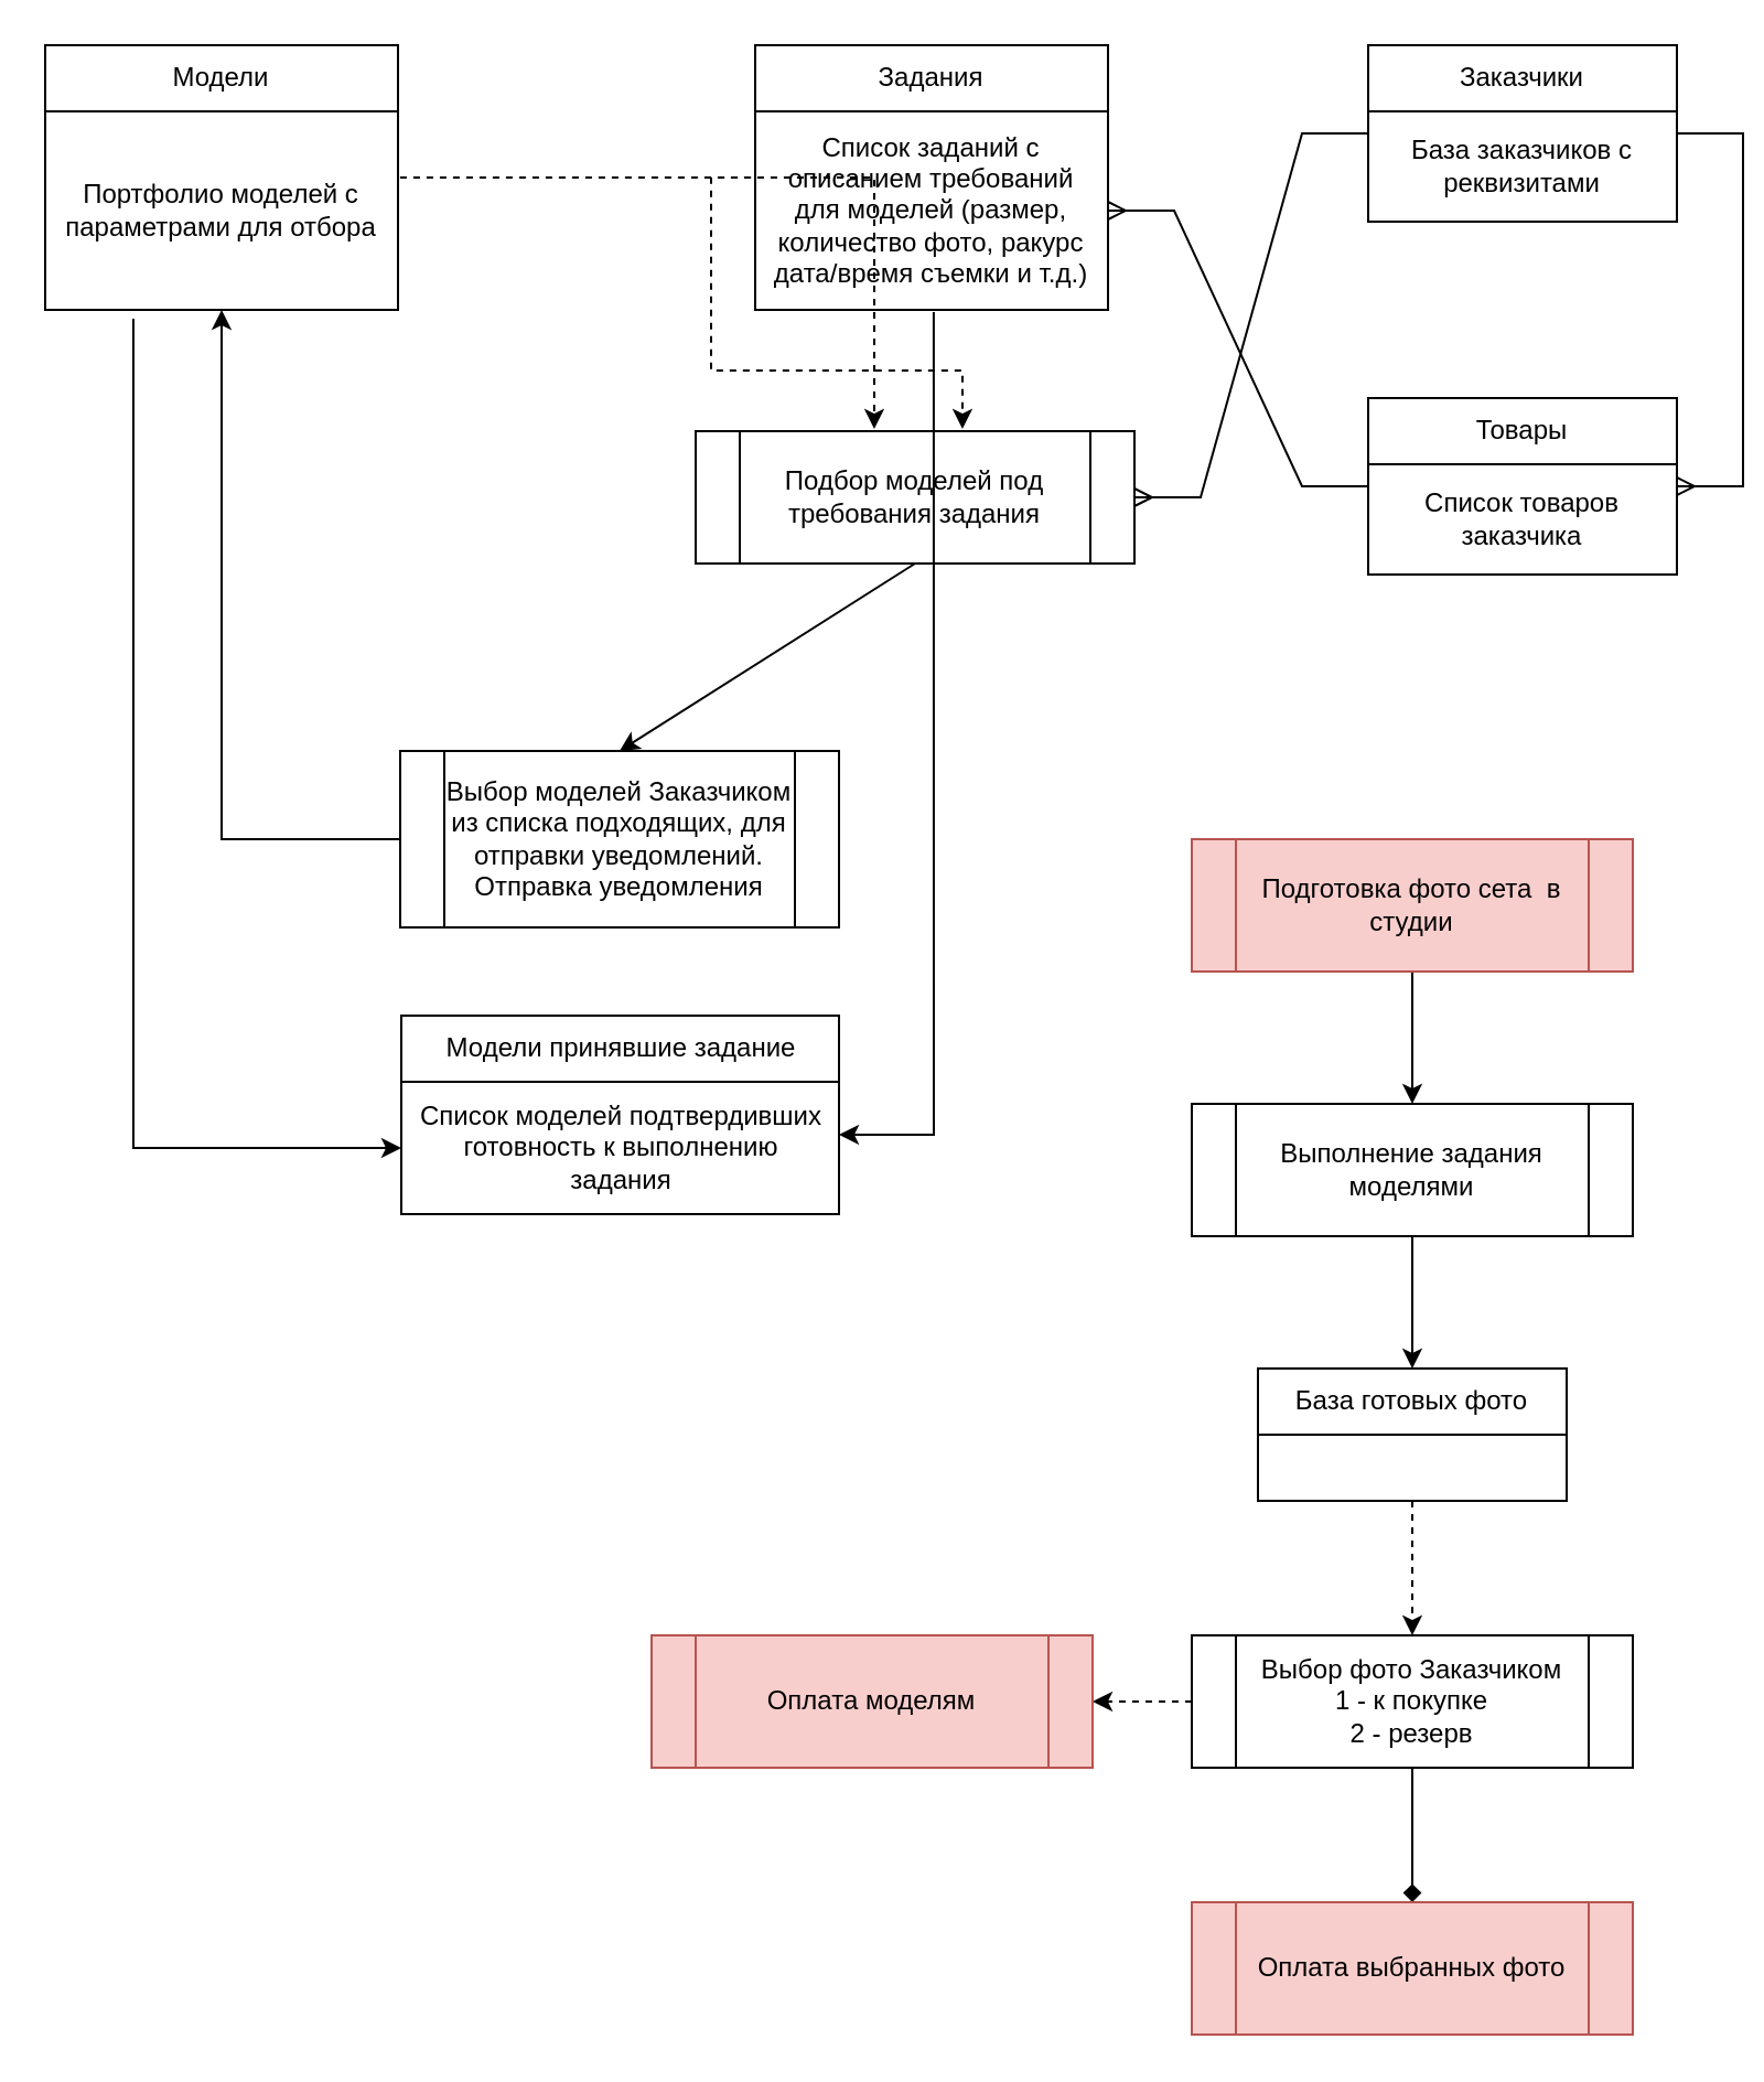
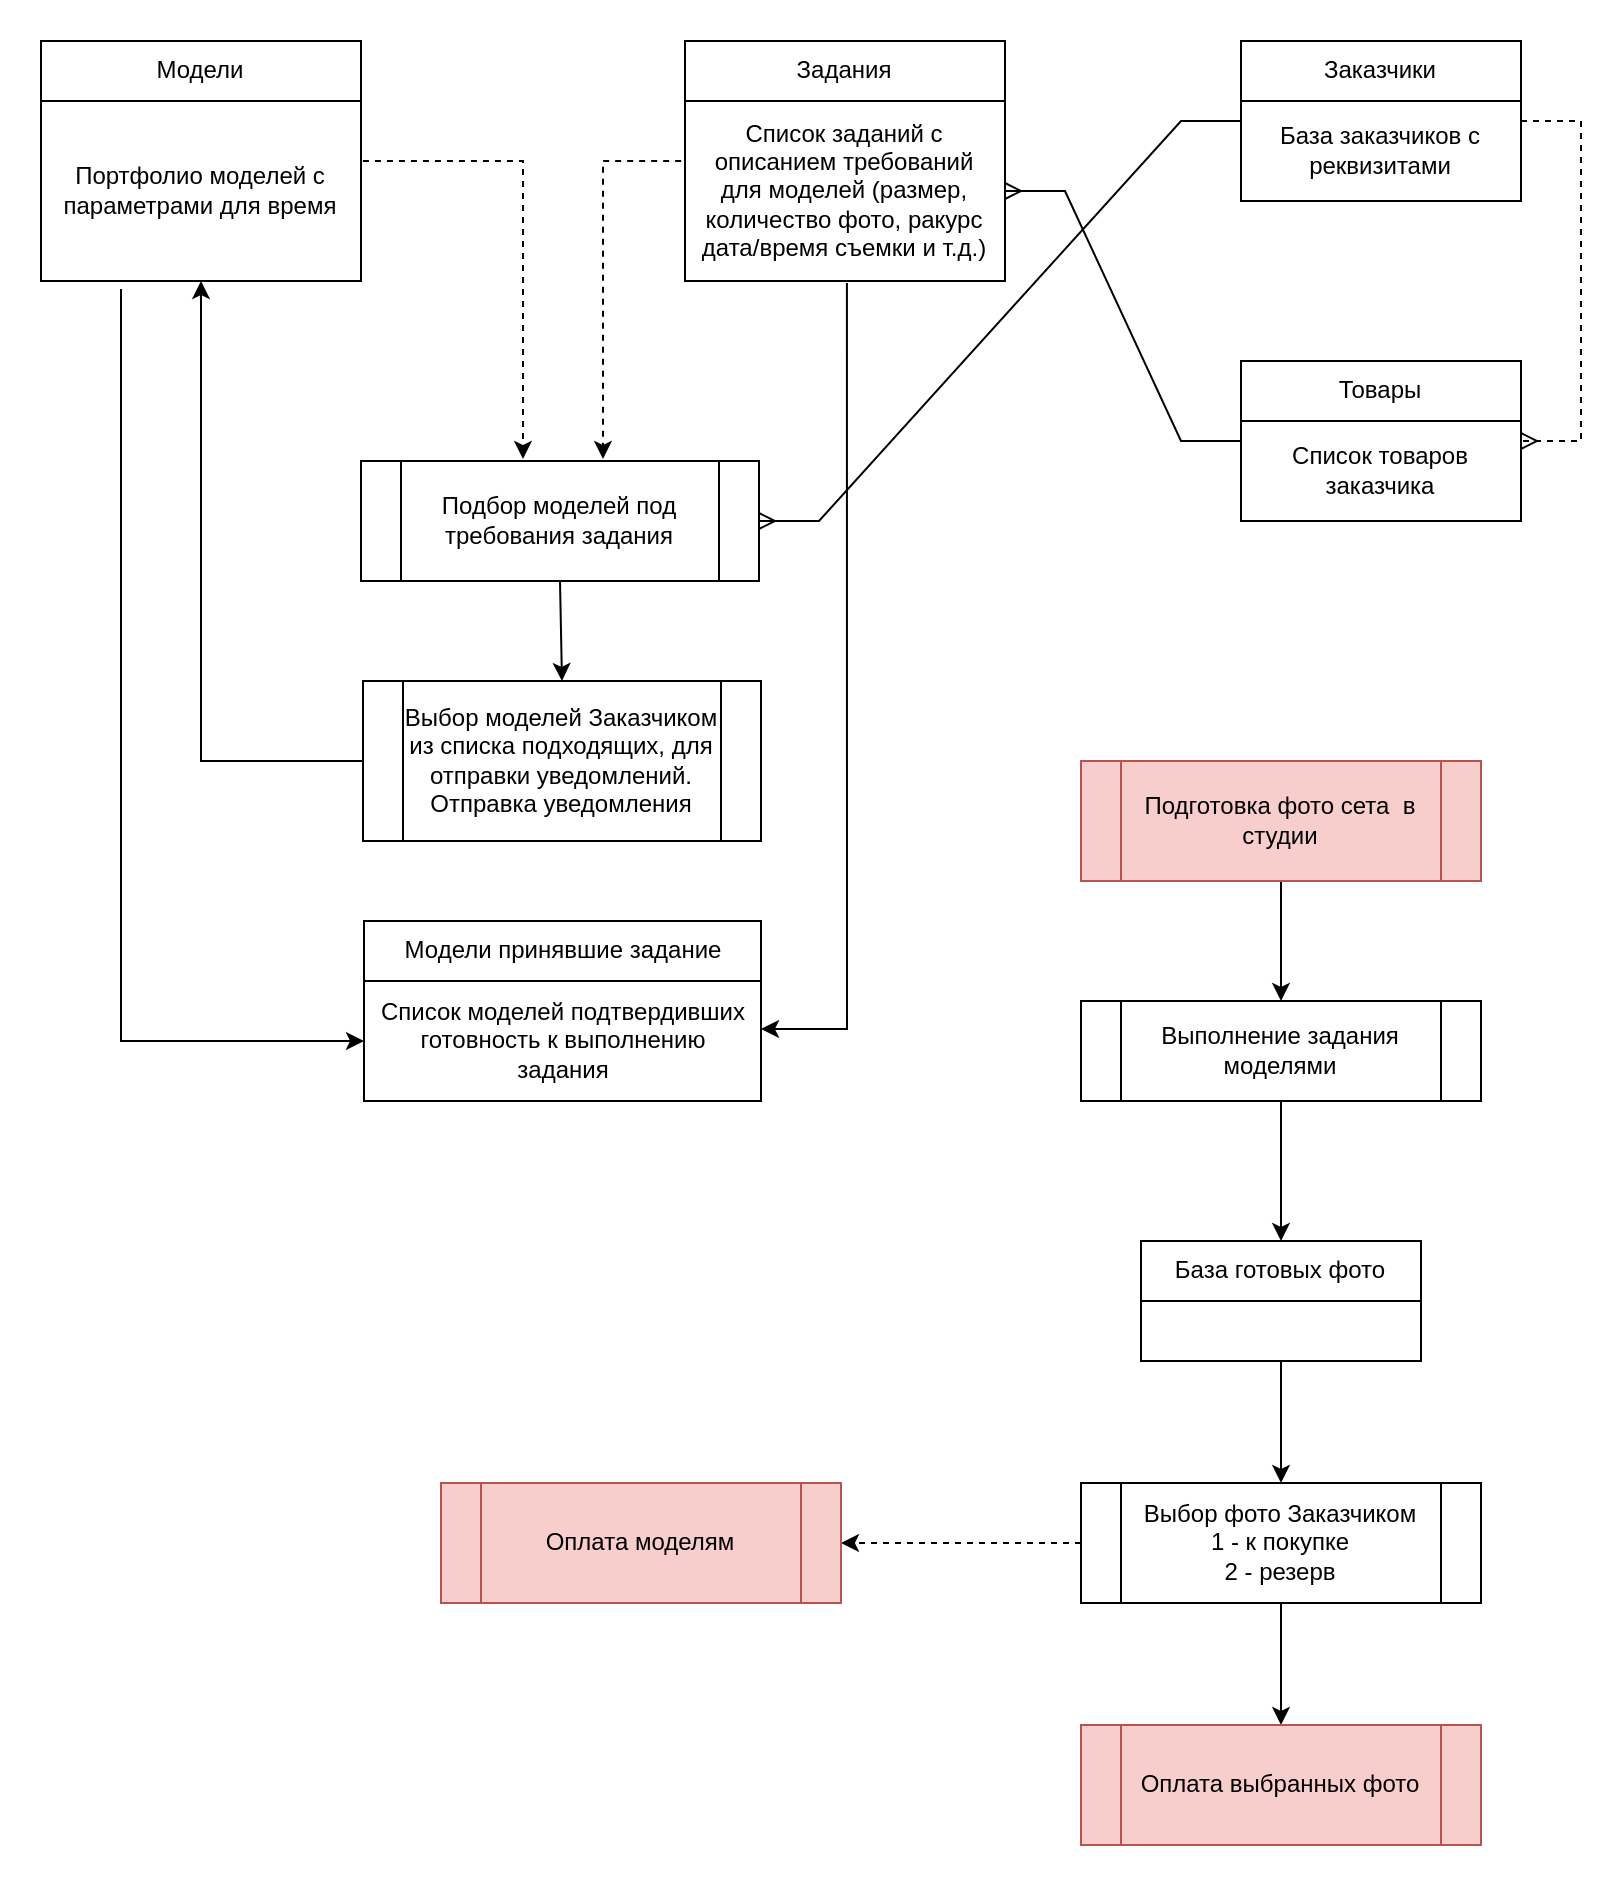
  <mxCell id="0" />
  <mxCell id="1" parent="0" />
  <mxCell id="2" value="Модели" style="swimlane;fontStyle=0;childLayout=stackLayout;horizontal=1;startSize=30;horizontalStack=0;resizeParent=1;resizeParentMax=0;resizeLast=0;collapsible=1;marginBottom=0;whiteSpace=wrap;html=1;" vertex="1" parent="1"><mxGeometry x="20" y="20" width="160" height="120" as="geometry" /></mxCell>
- <mxCell id="3" value="Портфолио моделей с параметрами для отбора" style="text;strokeColor=none;fillColor=none;align=center;verticalAlign=middle;spacingLeft=4;spacingRight=4;overflow=hidden;points=[[0,0.5],[1,0.5]];portConstraint=eastwest;rotatable=0;whiteSpace=wrap;html=1;" vertex="1" parent="2"><mxGeometry y="30" width="160" height="90" as="geometry" /></mxCell>
+ <mxCell id="3" value="Портфолио моделей с параметрами для время" style="text;strokeColor=none;fillColor=none;align=center;verticalAlign=middle;spacingLeft=4;spacingRight=4;overflow=hidden;points=[[0,0.5],[1,0.5]];portConstraint=eastwest;rotatable=0;whiteSpace=wrap;html=1;" vertex="1" parent="2"><mxGeometry y="30" width="160" height="90" as="geometry" /></mxCell>
  <mxCell id="4" value="Заказчики" style="swimlane;fontStyle=0;childLayout=stackLayout;horizontal=1;startSize=30;horizontalStack=0;resizeParent=1;resizeParentMax=0;resizeLast=0;collapsible=1;marginBottom=0;whiteSpace=wrap;html=1;" vertex="1" parent="1"><mxGeometry x="620" y="20" width="140" height="80" as="geometry" /></mxCell>
  <mxCell id="5" value="База заказчиков с реквизитами" style="text;strokeColor=none;fillColor=none;align=center;verticalAlign=middle;spacingLeft=4;spacingRight=4;overflow=hidden;points=[[0,0.5],[1,0.5]];portConstraint=eastwest;rotatable=0;whiteSpace=wrap;html=1;" vertex="1" parent="4"><mxGeometry y="30" width="140" height="50" as="geometry" /></mxCell>
  <mxCell id="6" value="Товары" style="swimlane;fontStyle=0;childLayout=stackLayout;horizontal=1;startSize=30;horizontalStack=0;resizeParent=1;resizeParentMax=0;resizeLast=0;collapsible=1;marginBottom=0;whiteSpace=wrap;html=1;" vertex="1" parent="1"><mxGeometry x="620" y="180" width="140" height="80" as="geometry" /></mxCell>
  <mxCell id="7" value="Список товаров заказчика" style="text;strokeColor=none;fillColor=none;align=center;verticalAlign=middle;spacingLeft=4;spacingRight=4;overflow=hidden;points=[[0,0.5],[1,0.5]];portConstraint=eastwest;rotatable=0;whiteSpace=wrap;html=1;" vertex="1" parent="6"><mxGeometry y="30" width="140" height="50" as="geometry" /></mxCell>
- <mxCell id="8" value="" style="edgeStyle=entityRelationEdgeStyle;fontSize=12;html=1;endArrow=ERmany;rounded=0;" edge="1" parent="1" source="4" target="6"><mxGeometry width="100" height="100" relative="1" as="geometry"><mxPoint x="340" y="310" as="sourcePoint" /><mxPoint x="440" y="210" as="targetPoint" /></mxGeometry></mxCell>
+ <mxCell id="8" value="" style="edgeStyle=entityRelationEdgeStyle;fontSize=12;html=1;endArrow=ERmany;rounded=0;dashed=1;" edge="1" parent="1" source="4" target="6"><mxGeometry width="100" height="100" relative="1" as="geometry"><mxPoint x="340" y="310" as="sourcePoint" /><mxPoint x="440" y="210" as="targetPoint" /></mxGeometry></mxCell>
  <mxCell id="9" value="Задания" style="swimlane;fontStyle=0;childLayout=stackLayout;horizontal=1;startSize=30;horizontalStack=0;resizeParent=1;resizeParentMax=0;resizeLast=0;collapsible=1;marginBottom=0;whiteSpace=wrap;html=1;" vertex="1" parent="1"><mxGeometry x="342" y="20" width="160" height="120" as="geometry" /></mxCell>
  <mxCell id="10" value="Список заданий с описанием требований для моделей (размер, количество фото, ракурс дата/время съемки и т.д.)" style="text;strokeColor=none;fillColor=none;align=center;verticalAlign=middle;spacingLeft=4;spacingRight=4;overflow=hidden;points=[[0,0.5],[1,0.5]];portConstraint=eastwest;rotatable=0;whiteSpace=wrap;html=1;" vertex="1" parent="9"><mxGeometry y="30" width="160" height="90" as="geometry" /></mxCell>
  <mxCell id="11" value="" style="edgeStyle=entityRelationEdgeStyle;fontSize=12;html=1;endArrow=ERmany;rounded=0;" edge="1" parent="1" source="4" target="15"><mxGeometry width="100" height="100" relative="1" as="geometry"><mxPoint x="460" y="240" as="sourcePoint" /><mxPoint x="560" y="140" as="targetPoint" /></mxGeometry></mxCell>
  <mxCell id="12" value="" style="edgeStyle=entityRelationEdgeStyle;fontSize=12;html=1;endArrow=ERmany;rounded=0;" edge="1" parent="1" source="6" target="10"><mxGeometry width="100" height="100" relative="1" as="geometry"><mxPoint x="460" y="240" as="sourcePoint" /><mxPoint x="560" y="140" as="targetPoint" /></mxGeometry></mxCell>
  <mxCell id="13" style="edgeStyle=orthogonalEdgeStyle;rounded=0;orthogonalLoop=1;jettySize=auto;html=1;exitX=-0.012;exitY=0.333;exitDx=0;exitDy=0;dashed=1;exitPerimeter=0;entryX=0.608;entryY=-0.017;entryDx=0;entryDy=0;entryPerimeter=0;" edge="1" parent="1" source="10" target="15"><mxGeometry relative="1" as="geometry" /></mxCell>
  <mxCell id="14" style="edgeStyle=orthogonalEdgeStyle;rounded=0;orthogonalLoop=1;jettySize=auto;html=1;exitX=1.006;exitY=0.333;exitDx=0;exitDy=0;entryX=0.407;entryY=-0.017;entryDx=0;entryDy=0;entryPerimeter=0;dashed=1;exitPerimeter=0;" edge="1" parent="1" source="3" target="15"><mxGeometry relative="1" as="geometry" /></mxCell>
- <mxCell id="15" value="Подбор моделей под требования задания" style="shape=process;whiteSpace=wrap;html=1;backgroundOutline=1;" vertex="1" parent="1"><mxGeometry x="315" y="195" width="199" height="60" as="geometry" /></mxCell>
+ <mxCell id="15" value="Подбор моделей под требования задания" style="shape=process;whiteSpace=wrap;html=1;backgroundOutline=1;" vertex="1" parent="1"><mxGeometry x="180" y="230" width="199" height="60" as="geometry" /></mxCell>
  <mxCell id="16" value="Выбор моделей Заказчиком из списка подходящих, для отправки уведомлений. Отправка уведомления" style="shape=process;whiteSpace=wrap;html=1;backgroundOutline=1;" vertex="1" parent="1"><mxGeometry x="181" y="340" width="199" height="80" as="geometry" /></mxCell>
  <mxCell id="17" value="" style="endArrow=classic;html=1;rounded=0;exitX=0.5;exitY=1;exitDx=0;exitDy=0;entryX=0.5;entryY=0;entryDx=0;entryDy=0;" edge="1" parent="1" source="15" target="16"><mxGeometry width="50" height="50" relative="1" as="geometry"><mxPoint x="490" y="410" as="sourcePoint" /><mxPoint x="540" y="360" as="targetPoint" /></mxGeometry></mxCell>
  <mxCell id="18" value="" style="endArrow=classic;html=1;rounded=0;exitX=0;exitY=0.5;exitDx=0;exitDy=0;entryX=0.5;entryY=1;entryDx=0;entryDy=0;entryPerimeter=0;" edge="1" parent="1" source="16" target="3"><mxGeometry width="50" height="50" relative="1" as="geometry"><mxPoint x="490" y="390" as="sourcePoint" /><mxPoint x="540" y="340" as="targetPoint" /><Array as="points"><mxPoint x="100" y="380" /></Array></mxGeometry></mxCell>
  <mxCell id="19" value="Модели принявшие задание" style="swimlane;fontStyle=0;childLayout=stackLayout;horizontal=1;startSize=30;horizontalStack=0;resizeParent=1;resizeParentMax=0;resizeLast=0;collapsible=1;marginBottom=0;whiteSpace=wrap;html=1;" vertex="1" parent="1"><mxGeometry x="181.5" y="460" width="198.5" height="90" as="geometry" /></mxCell>
  <mxCell id="20" value="Список моделей подтвердивших готовность к выполнению задания" style="text;strokeColor=none;fillColor=none;align=center;verticalAlign=middle;spacingLeft=4;spacingRight=4;overflow=hidden;points=[[0,0.5],[1,0.5]];portConstraint=eastwest;rotatable=0;whiteSpace=wrap;html=1;" vertex="1" parent="19"><mxGeometry y="30" width="198.5" height="60" as="geometry" /></mxCell>
  <mxCell id="21" value="" style="endArrow=classic;html=1;rounded=0;exitX=0.25;exitY=1.044;exitDx=0;exitDy=0;exitPerimeter=0;entryX=0;entryY=0.5;entryDx=0;entryDy=0;" edge="1" parent="1" source="3" target="20"><mxGeometry width="50" height="50" relative="1" as="geometry"><mxPoint x="490" y="380" as="sourcePoint" /><mxPoint x="540" y="330" as="targetPoint" /><Array as="points"><mxPoint x="60" y="520" /></Array></mxGeometry></mxCell>
  <mxCell id="22" value="" style="endArrow=classic;html=1;rounded=0;exitX=0.506;exitY=1.011;exitDx=0;exitDy=0;exitPerimeter=0;" edge="1" parent="1" source="10"><mxGeometry width="50" height="50" relative="1" as="geometry"><mxPoint x="490" y="380" as="sourcePoint" /><mxPoint x="380" y="514" as="targetPoint" /><Array as="points"><mxPoint x="423" y="514" /></Array></mxGeometry></mxCell>
  <mxCell id="23" value="" style="edgeStyle=orthogonalEdgeStyle;rounded=0;orthogonalLoop=1;jettySize=auto;html=1;" edge="1" parent="1" source="24" target="26"><mxGeometry relative="1" as="geometry" /></mxCell>
  <mxCell id="24" value="Подготовка фото сета&amp;nbsp; в студии" style="shape=process;whiteSpace=wrap;html=1;backgroundOutline=1;fillColor=#f8cecc;strokeColor=#b85450;" vertex="1" parent="1"><mxGeometry x="540" y="380" width="200" height="60" as="geometry" /></mxCell>
  <mxCell id="25" style="edgeStyle=orthogonalEdgeStyle;rounded=0;orthogonalLoop=1;jettySize=auto;html=1;" edge="1" parent="1" source="26" target="28"><mxGeometry relative="1" as="geometry" /></mxCell>
- <mxCell id="26" value="Выполнение задания моделями" style="shape=process;whiteSpace=wrap;html=1;backgroundOutline=1;" vertex="1" parent="1"><mxGeometry x="540" y="500" width="200" height="60" as="geometry" /></mxCell>
- <mxCell id="27" value="" style="edgeStyle=orthogonalEdgeStyle;rounded=0;orthogonalLoop=1;jettySize=auto;html=1;dashed=1;" edge="1" parent="1" source="28" target="31"><mxGeometry relative="1" as="geometry" /></mxCell>
+ <mxCell id="26" value="Выполнение задания моделями" style="shape=process;whiteSpace=wrap;html=1;backgroundOutline=1;" vertex="1" parent="1"><mxGeometry x="540" y="500" width="200" height="50" as="geometry" /></mxCell>
+ <mxCell id="27" value="" style="edgeStyle=orthogonalEdgeStyle;rounded=0;orthogonalLoop=1;jettySize=auto;html=1;" edge="1" parent="1" source="28" target="31"><mxGeometry relative="1" as="geometry" /></mxCell>
  <mxCell id="28" value="База готовых фото" style="swimlane;fontStyle=0;childLayout=stackLayout;horizontal=1;startSize=30;horizontalStack=0;resizeParent=1;resizeParentMax=0;resizeLast=0;collapsible=1;marginBottom=0;whiteSpace=wrap;html=1;" vertex="1" parent="1"><mxGeometry x="570" y="620" width="140" height="60" as="geometry" /></mxCell>
- <mxCell id="29" value="" style="edgeStyle=orthogonalEdgeStyle;rounded=0;orthogonalLoop=1;jettySize=auto;html=1;endArrow=diamond;" edge="1" parent="1" source="31" target="32"><mxGeometry relative="1" as="geometry" /></mxCell>
+ <mxCell id="29" value="" style="edgeStyle=orthogonalEdgeStyle;rounded=0;orthogonalLoop=1;jettySize=auto;html=1;" edge="1" parent="1" source="31" target="32"><mxGeometry relative="1" as="geometry" /></mxCell>
  <mxCell id="30" value="" style="edgeStyle=orthogonalEdgeStyle;rounded=0;orthogonalLoop=1;jettySize=auto;html=1;dashed=1;" edge="1" parent="1" source="31" target="33"><mxGeometry relative="1" as="geometry" /></mxCell>
  <mxCell id="31" value="Выбор фото Заказчиком&lt;br&gt;1 - к покупке&lt;br&gt;2 - резерв" style="shape=process;whiteSpace=wrap;html=1;backgroundOutline=1;fontStyle=0;startSize=30;" vertex="1" parent="1"><mxGeometry x="540" y="741" width="200" height="60" as="geometry" /></mxCell>
  <mxCell id="32" value="Оплата выбранных фото" style="shape=process;whiteSpace=wrap;html=1;backgroundOutline=1;fontStyle=0;startSize=30;fillColor=#f8cecc;strokeColor=#b85450;" vertex="1" parent="1"><mxGeometry x="540" y="862" width="200" height="60" as="geometry" /></mxCell>
- <mxCell id="33" value="Оплата моделям" style="shape=process;whiteSpace=wrap;html=1;backgroundOutline=1;fontStyle=0;startSize=30;fillColor=#f8cecc;strokeColor=#b85450;" vertex="1" parent="1"><mxGeometry x="295" y="741" width="200" height="60" as="geometry" /></mxCell>
+ <mxCell id="33" value="Оплата моделям" style="shape=process;whiteSpace=wrap;html=1;backgroundOutline=1;fontStyle=0;startSize=30;fillColor=#f8cecc;strokeColor=#b85450;" vertex="1" parent="1"><mxGeometry x="220" y="741" width="200" height="60" as="geometry" /></mxCell>
